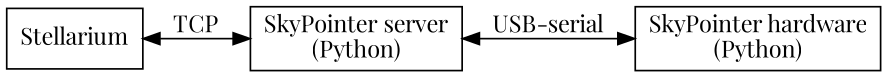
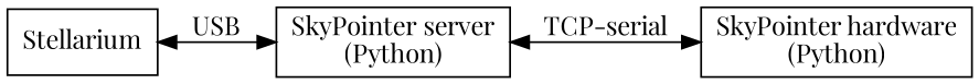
  digraph {
    fontname="Playfair Display"
    rankdir=LR
    node [fontname="Playfair Display" shape=box]
    edge [dir=both fontname="Playfair Display"]
    n1 [label="SkyPointer server\n(Python)"]
    Stellarium
    n3 [label="SkyPointer hardware\n(Python)"]
-   n1 -> n3 [label="USB-serial"]
-   Stellarium -> n1 [label=TCP]
+   n1 -> n3 [label="TCP-serial"]
+   Stellarium -> n1 [label=USB]
  }
